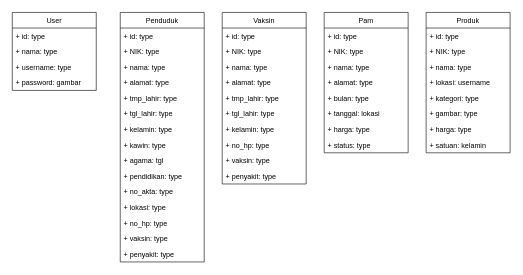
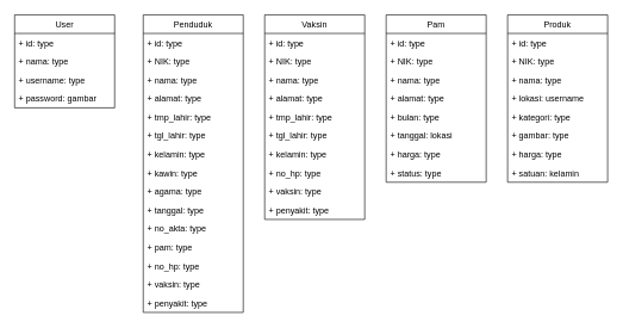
  <mxCell id="0" />
  <mxCell id="1" parent="0" />
  <mxCell id="2" value="User" style="swimlane;fontStyle=0;childLayout=stackLayout;horizontal=1;startSize=26;fillColor=none;horizontalStack=0;resizeParent=1;resizeParentMax=0;resizeLast=0;collapsible=1;marginBottom=0;" vertex="1" parent="1"><mxGeometry x="20" y="20" width="140" height="130" as="geometry" /></mxCell>
  <mxCell id="3" value="+ id: type" style="text;strokeColor=none;fillColor=none;align=left;verticalAlign=top;spacingLeft=4;spacingRight=4;overflow=hidden;rotatable=0;points=[[0,0.5],[1,0.5]];portConstraint=eastwest;" vertex="1" parent="2"><mxGeometry y="26" width="140" height="26" as="geometry" /></mxCell>
  <mxCell id="4" value="+ nama: type" style="text;strokeColor=none;fillColor=none;align=left;verticalAlign=top;spacingLeft=4;spacingRight=4;overflow=hidden;rotatable=0;points=[[0,0.5],[1,0.5]];portConstraint=eastwest;" vertex="1" parent="2"><mxGeometry y="52" width="140" height="26" as="geometry" /></mxCell>
  <mxCell id="5" value="+ username: type" style="text;strokeColor=none;fillColor=none;align=left;verticalAlign=top;spacingLeft=4;spacingRight=4;overflow=hidden;rotatable=0;points=[[0,0.5],[1,0.5]];portConstraint=eastwest;" vertex="1" parent="2"><mxGeometry y="78" width="140" height="26" as="geometry" /></mxCell>
  <mxCell id="6" value="+ password: gambar" style="text;strokeColor=none;fillColor=none;align=left;verticalAlign=top;spacingLeft=4;spacingRight=4;overflow=hidden;rotatable=0;points=[[0,0.5],[1,0.5]];portConstraint=eastwest;" vertex="1" parent="2"><mxGeometry y="104" width="140" height="26" as="geometry" /></mxCell>
  <mxCell id="7" value="Penduduk" style="swimlane;fontStyle=0;childLayout=stackLayout;horizontal=1;startSize=26;fillColor=none;horizontalStack=0;resizeParent=1;resizeParentMax=0;resizeLast=0;collapsible=1;marginBottom=0;" vertex="1" parent="1"><mxGeometry x="200" y="20" width="140" height="416" as="geometry" /></mxCell>
  <mxCell id="8" value="+ id: type" style="text;strokeColor=none;fillColor=none;align=left;verticalAlign=top;spacingLeft=4;spacingRight=4;overflow=hidden;rotatable=0;points=[[0,0.5],[1,0.5]];portConstraint=eastwest;" vertex="1" parent="7"><mxGeometry y="26" width="140" height="26" as="geometry" /></mxCell>
  <mxCell id="9" value="+ NIK: type" style="text;strokeColor=none;fillColor=none;align=left;verticalAlign=top;spacingLeft=4;spacingRight=4;overflow=hidden;rotatable=0;points=[[0,0.5],[1,0.5]];portConstraint=eastwest;" vertex="1" parent="7"><mxGeometry y="52" width="140" height="26" as="geometry" /></mxCell>
  <mxCell id="10" value="+ nama: type" style="text;strokeColor=none;fillColor=none;align=left;verticalAlign=top;spacingLeft=4;spacingRight=4;overflow=hidden;rotatable=0;points=[[0,0.5],[1,0.5]];portConstraint=eastwest;" vertex="1" parent="7"><mxGeometry y="78" width="140" height="26" as="geometry" /></mxCell>
  <mxCell id="11" value="+ alamat: type" style="text;strokeColor=none;fillColor=none;align=left;verticalAlign=top;spacingLeft=4;spacingRight=4;overflow=hidden;rotatable=0;points=[[0,0.5],[1,0.5]];portConstraint=eastwest;" vertex="1" parent="7"><mxGeometry y="104" width="140" height="26" as="geometry" /></mxCell>
  <mxCell id="12" value="+ tmp_lahir: type" style="text;strokeColor=none;fillColor=none;align=left;verticalAlign=top;spacingLeft=4;spacingRight=4;overflow=hidden;rotatable=0;points=[[0,0.5],[1,0.5]];portConstraint=eastwest;" vertex="1" parent="7"><mxGeometry y="130" width="140" height="26" as="geometry" /></mxCell>
  <mxCell id="13" value="+ tgl_lahir: type" style="text;strokeColor=none;fillColor=none;align=left;verticalAlign=top;spacingLeft=4;spacingRight=4;overflow=hidden;rotatable=0;points=[[0,0.5],[1,0.5]];portConstraint=eastwest;" vertex="1" parent="7"><mxGeometry y="156" width="140" height="26" as="geometry" /></mxCell>
  <mxCell id="14" value="+ kelamin: type" style="text;strokeColor=none;fillColor=none;align=left;verticalAlign=top;spacingLeft=4;spacingRight=4;overflow=hidden;rotatable=0;points=[[0,0.5],[1,0.5]];portConstraint=eastwest;" vertex="1" parent="7"><mxGeometry y="182" width="140" height="26" as="geometry" /></mxCell>
  <mxCell id="15" value="+ kawin: type" style="text;strokeColor=none;fillColor=none;align=left;verticalAlign=top;spacingLeft=4;spacingRight=4;overflow=hidden;rotatable=0;points=[[0,0.5],[1,0.5]];portConstraint=eastwest;" vertex="1" parent="7"><mxGeometry y="208" width="140" height="26" as="geometry" /></mxCell>
- <mxCell id="16" value="+ agama: tgl" style="text;strokeColor=none;fillColor=none;align=left;verticalAlign=top;spacingLeft=4;spacingRight=4;overflow=hidden;rotatable=0;points=[[0,0.5],[1,0.5]];portConstraint=eastwest;" vertex="1" parent="7"><mxGeometry y="234" width="140" height="26" as="geometry" /></mxCell>
- <mxCell id="17" value="+ pendidikan: type" style="text;strokeColor=none;fillColor=none;align=left;verticalAlign=top;spacingLeft=4;spacingRight=4;overflow=hidden;rotatable=0;points=[[0,0.5],[1,0.5]];portConstraint=eastwest;" vertex="1" parent="7"><mxGeometry y="260" width="140" height="26" as="geometry" /></mxCell>
+ <mxCell id="16" value="+ agama: type" style="text;strokeColor=none;fillColor=none;align=left;verticalAlign=top;spacingLeft=4;spacingRight=4;overflow=hidden;rotatable=0;points=[[0,0.5],[1,0.5]];portConstraint=eastwest;" vertex="1" parent="7"><mxGeometry y="234" width="140" height="26" as="geometry" /></mxCell>
+ <mxCell id="17" value="+ tanggal: type" style="text;strokeColor=none;fillColor=none;align=left;verticalAlign=top;spacingLeft=4;spacingRight=4;overflow=hidden;rotatable=0;points=[[0,0.5],[1,0.5]];portConstraint=eastwest;" vertex="1" parent="7"><mxGeometry y="260" width="140" height="26" as="geometry" /></mxCell>
  <mxCell id="18" value="+ no_akta: type" style="text;strokeColor=none;fillColor=none;align=left;verticalAlign=top;spacingLeft=4;spacingRight=4;overflow=hidden;rotatable=0;points=[[0,0.5],[1,0.5]];portConstraint=eastwest;" vertex="1" parent="7"><mxGeometry y="286" width="140" height="26" as="geometry" /></mxCell>
- <mxCell id="19" value="+ lokasi: type" style="text;strokeColor=none;fillColor=none;align=left;verticalAlign=top;spacingLeft=4;spacingRight=4;overflow=hidden;rotatable=0;points=[[0,0.5],[1,0.5]];portConstraint=eastwest;" vertex="1" parent="7"><mxGeometry y="312" width="140" height="26" as="geometry" /></mxCell>
+ <mxCell id="19" value="+ pam: type" style="text;strokeColor=none;fillColor=none;align=left;verticalAlign=top;spacingLeft=4;spacingRight=4;overflow=hidden;rotatable=0;points=[[0,0.5],[1,0.5]];portConstraint=eastwest;" vertex="1" parent="7"><mxGeometry y="312" width="140" height="26" as="geometry" /></mxCell>
  <mxCell id="20" value="+ no_hp: type" style="text;strokeColor=none;fillColor=none;align=left;verticalAlign=top;spacingLeft=4;spacingRight=4;overflow=hidden;rotatable=0;points=[[0,0.5],[1,0.5]];portConstraint=eastwest;" vertex="1" parent="7"><mxGeometry y="338" width="140" height="26" as="geometry" /></mxCell>
  <mxCell id="21" value="+ vaksin: type" style="text;strokeColor=none;fillColor=none;align=left;verticalAlign=top;spacingLeft=4;spacingRight=4;overflow=hidden;rotatable=0;points=[[0,0.5],[1,0.5]];portConstraint=eastwest;" vertex="1" parent="7"><mxGeometry y="364" width="140" height="26" as="geometry" /></mxCell>
  <mxCell id="22" value="+ penyakit: type" style="text;strokeColor=none;fillColor=none;align=left;verticalAlign=top;spacingLeft=4;spacingRight=4;overflow=hidden;rotatable=0;points=[[0,0.5],[1,0.5]];portConstraint=eastwest;" vertex="1" parent="7"><mxGeometry y="390" width="140" height="26" as="geometry" /></mxCell>
  <mxCell id="23" value="Vaksin" style="swimlane;fontStyle=0;childLayout=stackLayout;horizontal=1;startSize=26;fillColor=none;horizontalStack=0;resizeParent=1;resizeParentMax=0;resizeLast=0;collapsible=1;marginBottom=0;" vertex="1" parent="1"><mxGeometry x="370" y="20" width="140" height="286" as="geometry" /></mxCell>
  <mxCell id="24" value="+ id: type" style="text;strokeColor=none;fillColor=none;align=left;verticalAlign=top;spacingLeft=4;spacingRight=4;overflow=hidden;rotatable=0;points=[[0,0.5],[1,0.5]];portConstraint=eastwest;" vertex="1" parent="23"><mxGeometry y="26" width="140" height="26" as="geometry" /></mxCell>
  <mxCell id="25" value="+ NIK: type" style="text;strokeColor=none;fillColor=none;align=left;verticalAlign=top;spacingLeft=4;spacingRight=4;overflow=hidden;rotatable=0;points=[[0,0.5],[1,0.5]];portConstraint=eastwest;" vertex="1" parent="23"><mxGeometry y="52" width="140" height="26" as="geometry" /></mxCell>
  <mxCell id="26" value="+ nama: type" style="text;strokeColor=none;fillColor=none;align=left;verticalAlign=top;spacingLeft=4;spacingRight=4;overflow=hidden;rotatable=0;points=[[0,0.5],[1,0.5]];portConstraint=eastwest;" vertex="1" parent="23"><mxGeometry y="78" width="140" height="26" as="geometry" /></mxCell>
  <mxCell id="27" value="+ alamat: type" style="text;strokeColor=none;fillColor=none;align=left;verticalAlign=top;spacingLeft=4;spacingRight=4;overflow=hidden;rotatable=0;points=[[0,0.5],[1,0.5]];portConstraint=eastwest;" vertex="1" parent="23"><mxGeometry y="104" width="140" height="26" as="geometry" /></mxCell>
  <mxCell id="28" value="+ tmp_lahir: type" style="text;strokeColor=none;fillColor=none;align=left;verticalAlign=top;spacingLeft=4;spacingRight=4;overflow=hidden;rotatable=0;points=[[0,0.5],[1,0.5]];portConstraint=eastwest;" vertex="1" parent="23"><mxGeometry y="130" width="140" height="26" as="geometry" /></mxCell>
  <mxCell id="29" value="+ tgl_lahir: type" style="text;strokeColor=none;fillColor=none;align=left;verticalAlign=top;spacingLeft=4;spacingRight=4;overflow=hidden;rotatable=0;points=[[0,0.5],[1,0.5]];portConstraint=eastwest;" vertex="1" parent="23"><mxGeometry y="156" width="140" height="26" as="geometry" /></mxCell>
  <mxCell id="30" value="+ kelamin: type" style="text;strokeColor=none;fillColor=none;align=left;verticalAlign=top;spacingLeft=4;spacingRight=4;overflow=hidden;rotatable=0;points=[[0,0.5],[1,0.5]];portConstraint=eastwest;" vertex="1" parent="23"><mxGeometry y="182" width="140" height="26" as="geometry" /></mxCell>
  <mxCell id="31" value="+ no_hp: type" style="text;strokeColor=none;fillColor=none;align=left;verticalAlign=top;spacingLeft=4;spacingRight=4;overflow=hidden;rotatable=0;points=[[0,0.5],[1,0.5]];portConstraint=eastwest;" vertex="1" parent="23"><mxGeometry y="208" width="140" height="26" as="geometry" /></mxCell>
  <mxCell id="32" value="+ vaksin: type" style="text;strokeColor=none;fillColor=none;align=left;verticalAlign=top;spacingLeft=4;spacingRight=4;overflow=hidden;rotatable=0;points=[[0,0.5],[1,0.5]];portConstraint=eastwest;" vertex="1" parent="23"><mxGeometry y="234" width="140" height="26" as="geometry" /></mxCell>
  <mxCell id="33" value="+ penyakit: type" style="text;strokeColor=none;fillColor=none;align=left;verticalAlign=top;spacingLeft=4;spacingRight=4;overflow=hidden;rotatable=0;points=[[0,0.5],[1,0.5]];portConstraint=eastwest;" vertex="1" parent="23"><mxGeometry y="260" width="140" height="26" as="geometry" /></mxCell>
  <mxCell id="34" value="Pam" style="swimlane;fontStyle=0;childLayout=stackLayout;horizontal=1;startSize=26;fillColor=none;horizontalStack=0;resizeParent=1;resizeParentMax=0;resizeLast=0;collapsible=1;marginBottom=0;" vertex="1" parent="1"><mxGeometry x="540" y="20" width="140" height="234" as="geometry" /></mxCell>
  <mxCell id="35" value="+ id: type" style="text;strokeColor=none;fillColor=none;align=left;verticalAlign=top;spacingLeft=4;spacingRight=4;overflow=hidden;rotatable=0;points=[[0,0.5],[1,0.5]];portConstraint=eastwest;" vertex="1" parent="34"><mxGeometry y="26" width="140" height="26" as="geometry" /></mxCell>
  <mxCell id="36" value="+ NIK: type" style="text;strokeColor=none;fillColor=none;align=left;verticalAlign=top;spacingLeft=4;spacingRight=4;overflow=hidden;rotatable=0;points=[[0,0.5],[1,0.5]];portConstraint=eastwest;" vertex="1" parent="34"><mxGeometry y="52" width="140" height="26" as="geometry" /></mxCell>
  <mxCell id="37" value="+ nama: type" style="text;strokeColor=none;fillColor=none;align=left;verticalAlign=top;spacingLeft=4;spacingRight=4;overflow=hidden;rotatable=0;points=[[0,0.5],[1,0.5]];portConstraint=eastwest;" vertex="1" parent="34"><mxGeometry y="78" width="140" height="26" as="geometry" /></mxCell>
  <mxCell id="38" value="+ alamat: type" style="text;strokeColor=none;fillColor=none;align=left;verticalAlign=top;spacingLeft=4;spacingRight=4;overflow=hidden;rotatable=0;points=[[0,0.5],[1,0.5]];portConstraint=eastwest;" vertex="1" parent="34"><mxGeometry y="104" width="140" height="26" as="geometry" /></mxCell>
  <mxCell id="39" value="+ bulan: type" style="text;strokeColor=none;fillColor=none;align=left;verticalAlign=top;spacingLeft=4;spacingRight=4;overflow=hidden;rotatable=0;points=[[0,0.5],[1,0.5]];portConstraint=eastwest;" vertex="1" parent="34"><mxGeometry y="130" width="140" height="26" as="geometry" /></mxCell>
  <mxCell id="40" value="+ tanggal: lokasi" style="text;strokeColor=none;fillColor=none;align=left;verticalAlign=top;spacingLeft=4;spacingRight=4;overflow=hidden;rotatable=0;points=[[0,0.5],[1,0.5]];portConstraint=eastwest;" vertex="1" parent="34"><mxGeometry y="156" width="140" height="26" as="geometry" /></mxCell>
  <mxCell id="41" value="+ harga: type" style="text;strokeColor=none;fillColor=none;align=left;verticalAlign=top;spacingLeft=4;spacingRight=4;overflow=hidden;rotatable=0;points=[[0,0.5],[1,0.5]];portConstraint=eastwest;" vertex="1" parent="34"><mxGeometry y="182" width="140" height="26" as="geometry" /></mxCell>
  <mxCell id="42" value="+ status: type" style="text;strokeColor=none;fillColor=none;align=left;verticalAlign=top;spacingLeft=4;spacingRight=4;overflow=hidden;rotatable=0;points=[[0,0.5],[1,0.5]];portConstraint=eastwest;" vertex="1" parent="34"><mxGeometry y="208" width="140" height="26" as="geometry" /></mxCell>
  <mxCell id="43" value="Produk" style="swimlane;fontStyle=0;childLayout=stackLayout;horizontal=1;startSize=26;fillColor=none;horizontalStack=0;resizeParent=1;resizeParentMax=0;resizeLast=0;collapsible=1;marginBottom=0;" vertex="1" parent="1"><mxGeometry x="710" y="20" width="140" height="234" as="geometry" /></mxCell>
  <mxCell id="44" value="+ id: type" style="text;strokeColor=none;fillColor=none;align=left;verticalAlign=top;spacingLeft=4;spacingRight=4;overflow=hidden;rotatable=0;points=[[0,0.5],[1,0.5]];portConstraint=eastwest;" vertex="1" parent="43"><mxGeometry y="26" width="140" height="26" as="geometry" /></mxCell>
  <mxCell id="45" value="+ NIK: type" style="text;strokeColor=none;fillColor=none;align=left;verticalAlign=top;spacingLeft=4;spacingRight=4;overflow=hidden;rotatable=0;points=[[0,0.5],[1,0.5]];portConstraint=eastwest;" vertex="1" parent="43"><mxGeometry y="52" width="140" height="26" as="geometry" /></mxCell>
  <mxCell id="46" value="+ nama: type" style="text;strokeColor=none;fillColor=none;align=left;verticalAlign=top;spacingLeft=4;spacingRight=4;overflow=hidden;rotatable=0;points=[[0,0.5],[1,0.5]];portConstraint=eastwest;" vertex="1" parent="43"><mxGeometry y="78" width="140" height="26" as="geometry" /></mxCell>
  <mxCell id="47" value="+ lokasi: username" style="text;strokeColor=none;fillColor=none;align=left;verticalAlign=top;spacingLeft=4;spacingRight=4;overflow=hidden;rotatable=0;points=[[0,0.5],[1,0.5]];portConstraint=eastwest;" vertex="1" parent="43"><mxGeometry y="104" width="140" height="26" as="geometry" /></mxCell>
  <mxCell id="48" value="+ kategori: type" style="text;strokeColor=none;fillColor=none;align=left;verticalAlign=top;spacingLeft=4;spacingRight=4;overflow=hidden;rotatable=0;points=[[0,0.5],[1,0.5]];portConstraint=eastwest;" vertex="1" parent="43"><mxGeometry y="130" width="140" height="26" as="geometry" /></mxCell>
  <mxCell id="49" value="+ gambar: type" style="text;strokeColor=none;fillColor=none;align=left;verticalAlign=top;spacingLeft=4;spacingRight=4;overflow=hidden;rotatable=0;points=[[0,0.5],[1,0.5]];portConstraint=eastwest;" vertex="1" parent="43"><mxGeometry y="156" width="140" height="26" as="geometry" /></mxCell>
  <mxCell id="50" value="+ harga: type" style="text;strokeColor=none;fillColor=none;align=left;verticalAlign=top;spacingLeft=4;spacingRight=4;overflow=hidden;rotatable=0;points=[[0,0.5],[1,0.5]];portConstraint=eastwest;" vertex="1" parent="43"><mxGeometry y="182" width="140" height="26" as="geometry" /></mxCell>
  <mxCell id="51" value="+ satuan: kelamin" style="text;strokeColor=none;fillColor=none;align=left;verticalAlign=top;spacingLeft=4;spacingRight=4;overflow=hidden;rotatable=0;points=[[0,0.5],[1,0.5]];portConstraint=eastwest;" vertex="1" parent="43"><mxGeometry y="208" width="140" height="26" as="geometry" /></mxCell>
